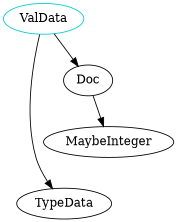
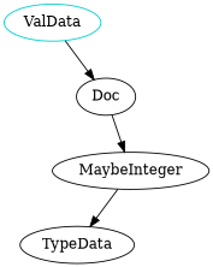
  digraph {
    n1 [color=cyan3 label=ValData shape=oval]
    TypeData
    Doc
    MaybeInteger
-   n1 -> TypeData
+   MaybeInteger -> TypeData
    n1 -> Doc
    Doc -> MaybeInteger
  }
